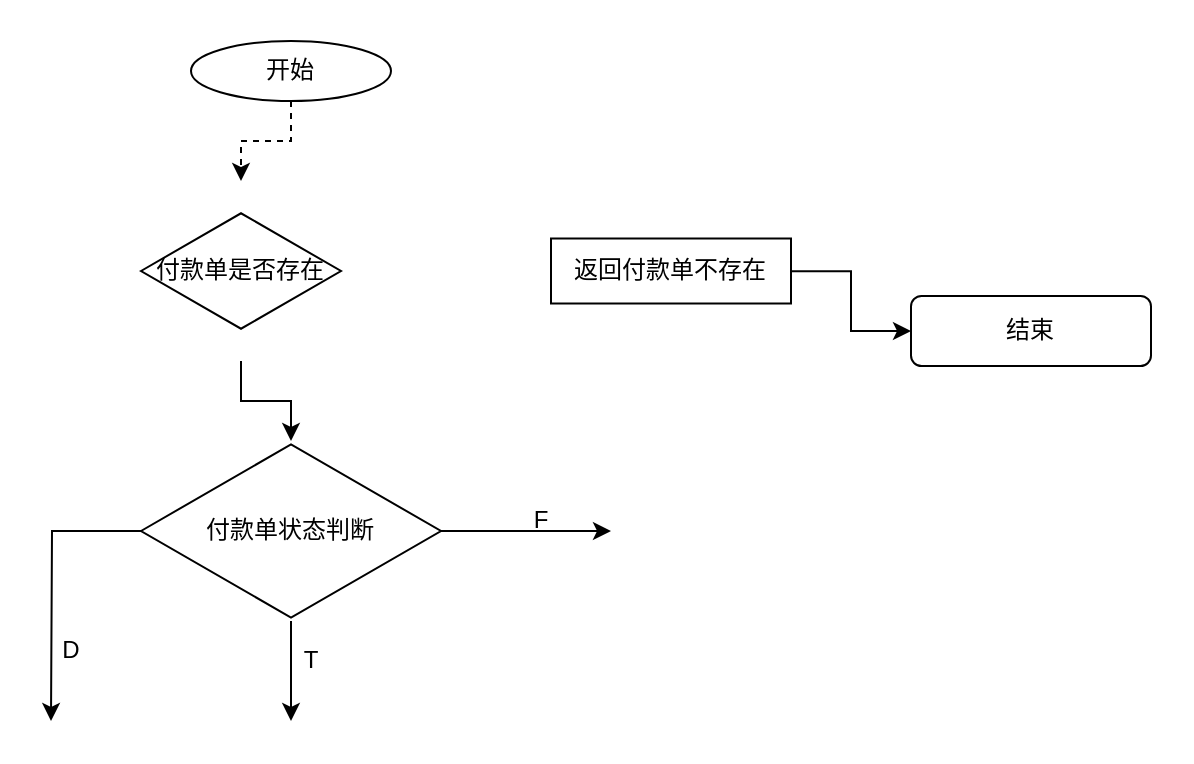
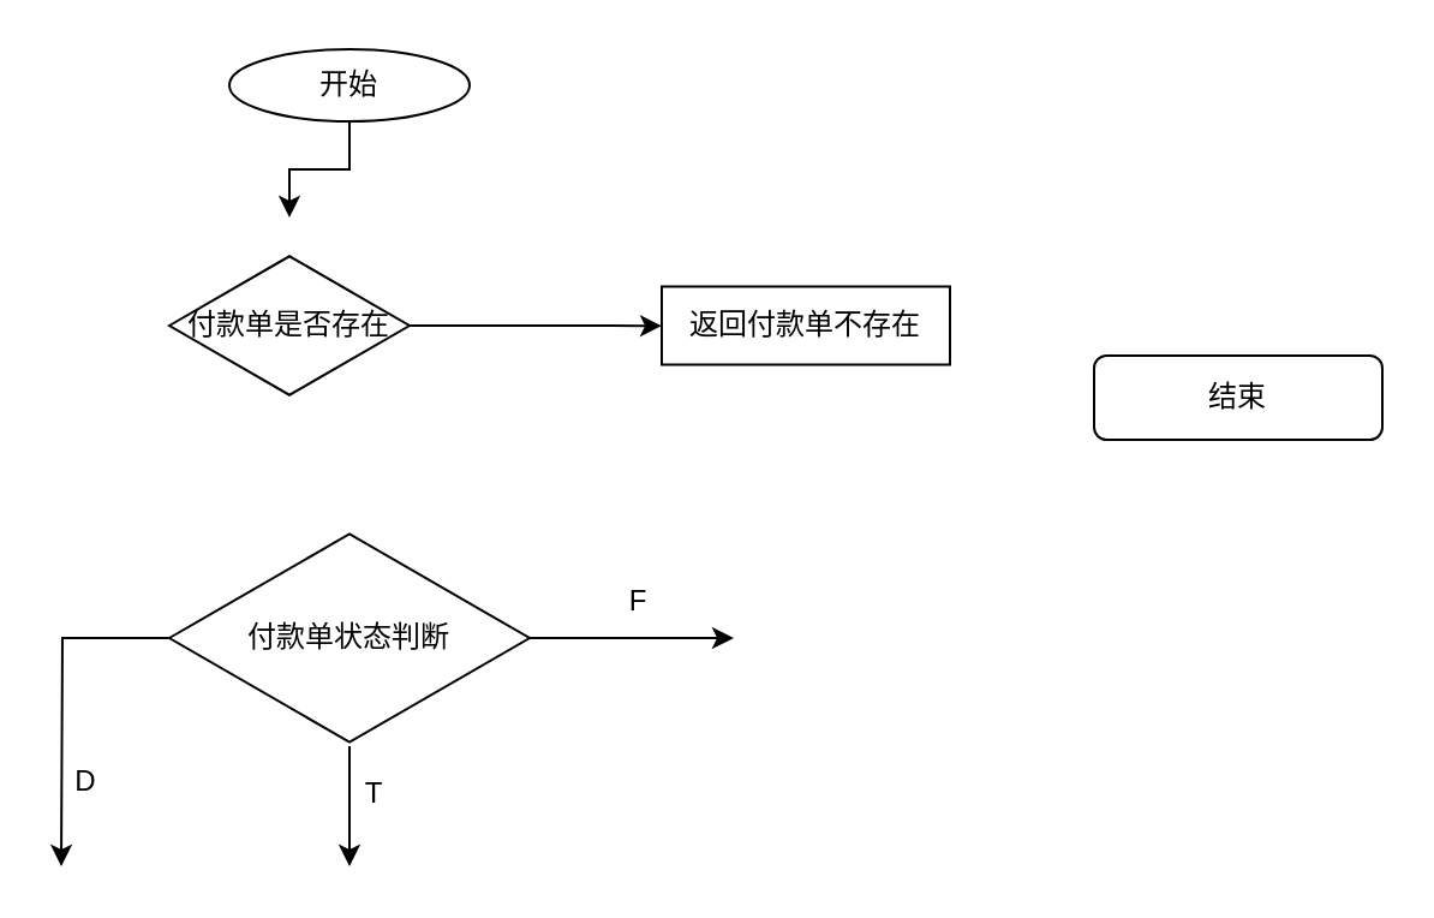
  <mxCell id="0" />
  <mxCell id="1" parent="0" />
- <mxCell id="2" value="" style="edgeStyle=orthogonalEdgeStyle;rounded=0;orthogonalLoop=1;jettySize=auto;html=1;dashed=1;" edge="1" parent="1" source="3" target="6"><mxGeometry relative="1" as="geometry"><mxPoint x="145" y="70" as="targetPoint" /></mxGeometry></mxCell>
+ <mxCell id="2" value="" style="edgeStyle=orthogonalEdgeStyle;rounded=0;orthogonalLoop=1;jettySize=auto;html=1;" edge="1" parent="1" source="3" target="6"><mxGeometry relative="1" as="geometry"><mxPoint x="145" y="70" as="targetPoint" /></mxGeometry></mxCell>
  <mxCell id="3" value="开始" style="ellipse;whiteSpace=wrap;html=1;" vertex="1" parent="1"><mxGeometry x="95" y="20" width="100" height="30" as="geometry" /></mxCell>
- <mxCell id="5" style="edgeStyle=orthogonalEdgeStyle;rounded=0;orthogonalLoop=1;jettySize=auto;html=1;" edge="1" parent="1" source="6" target="13"><mxGeometry relative="1" as="geometry"><mxPoint x="145" y="220" as="targetPoint" /></mxGeometry></mxCell>
+ <mxCell id="4" style="edgeStyle=orthogonalEdgeStyle;rounded=0;orthogonalLoop=1;jettySize=auto;html=1;" edge="1" parent="1" source="6" target="8"><mxGeometry relative="1" as="geometry"><mxPoint x="295" y="135" as="targetPoint" /></mxGeometry></mxCell>
  <mxCell id="6" value="付款单是否存在" style="html=1;whiteSpace=wrap;aspect=fixed;shape=isoRectangle;" vertex="1" parent="1"><mxGeometry x="70" y="90" width="100" height="90" as="geometry" /></mxCell>
- <mxCell id="7" style="edgeStyle=orthogonalEdgeStyle;rounded=0;orthogonalLoop=1;jettySize=auto;html=1;entryX=0;entryY=0.5;entryDx=0;entryDy=0;" edge="1" parent="1" source="8" target="9"><mxGeometry relative="1" as="geometry"><mxPoint x="445" y="135" as="targetPoint" /></mxGeometry></mxCell>
  <mxCell id="8" value="返回付款单不存在" style="rounded=0;whiteSpace=wrap;html=1;" vertex="1" parent="1"><mxGeometry x="275" y="118.75" width="120" height="32.5" as="geometry" /></mxCell>
  <mxCell id="9" value="结束" style="rounded=1;whiteSpace=wrap;html=1;" vertex="1" parent="1"><mxGeometry x="455" y="147.5" width="120" height="35" as="geometry" /></mxCell>
  <mxCell id="10" style="edgeStyle=orthogonalEdgeStyle;rounded=0;orthogonalLoop=1;jettySize=auto;html=1;" edge="1" parent="1" source="13"><mxGeometry relative="1" as="geometry"><mxPoint x="305" y="265" as="targetPoint" /><Array as="points"><mxPoint x="265" y="265" /><mxPoint x="265" y="265" /></Array></mxGeometry></mxCell>
  <mxCell id="11" style="edgeStyle=orthogonalEdgeStyle;rounded=0;orthogonalLoop=1;jettySize=auto;html=1;" edge="1" parent="1" source="13"><mxGeometry relative="1" as="geometry"><mxPoint x="145" y="360" as="targetPoint" /></mxGeometry></mxCell>
  <mxCell id="12" style="edgeStyle=orthogonalEdgeStyle;rounded=0;orthogonalLoop=1;jettySize=auto;html=1;" edge="1" parent="1" source="13"><mxGeometry relative="1" as="geometry"><mxPoint x="25" y="360" as="targetPoint" /></mxGeometry></mxCell>
  <mxCell id="13" value="付款单状态判断" style="html=1;whiteSpace=wrap;aspect=fixed;shape=isoRectangle;" vertex="1" parent="1"><mxGeometry x="70" y="220" width="150" height="90" as="geometry" /></mxCell>
- <mxCell id="14" value="F" style="text;html=1;align=center;verticalAlign=middle;resizable=0;points=[];autosize=1;strokeColor=none;fillColor=none;" vertex="1" parent="1"><mxGeometry x="255" y="245" width="30" height="30" as="geometry" /></mxCell>
+ <mxCell id="14" value="F" style="text;html=1;align=center;verticalAlign=middle;resizable=0;points=[];autosize=1;strokeColor=none;fillColor=none;" vertex="1" parent="1"><mxGeometry x="250" y="235" width="30" height="30" as="geometry" /></mxCell>
  <mxCell id="15" value="T" style="text;html=1;align=center;verticalAlign=middle;resizable=0;points=[];autosize=1;strokeColor=none;fillColor=none;" vertex="1" parent="1"><mxGeometry x="140" y="315" width="30" height="30" as="geometry" /></mxCell>
  <mxCell id="16" value="D" style="text;html=1;align=center;verticalAlign=middle;resizable=0;points=[];autosize=1;strokeColor=none;fillColor=none;" vertex="1" parent="1"><mxGeometry x="20" y="310" width="30" height="30" as="geometry" /></mxCell>
